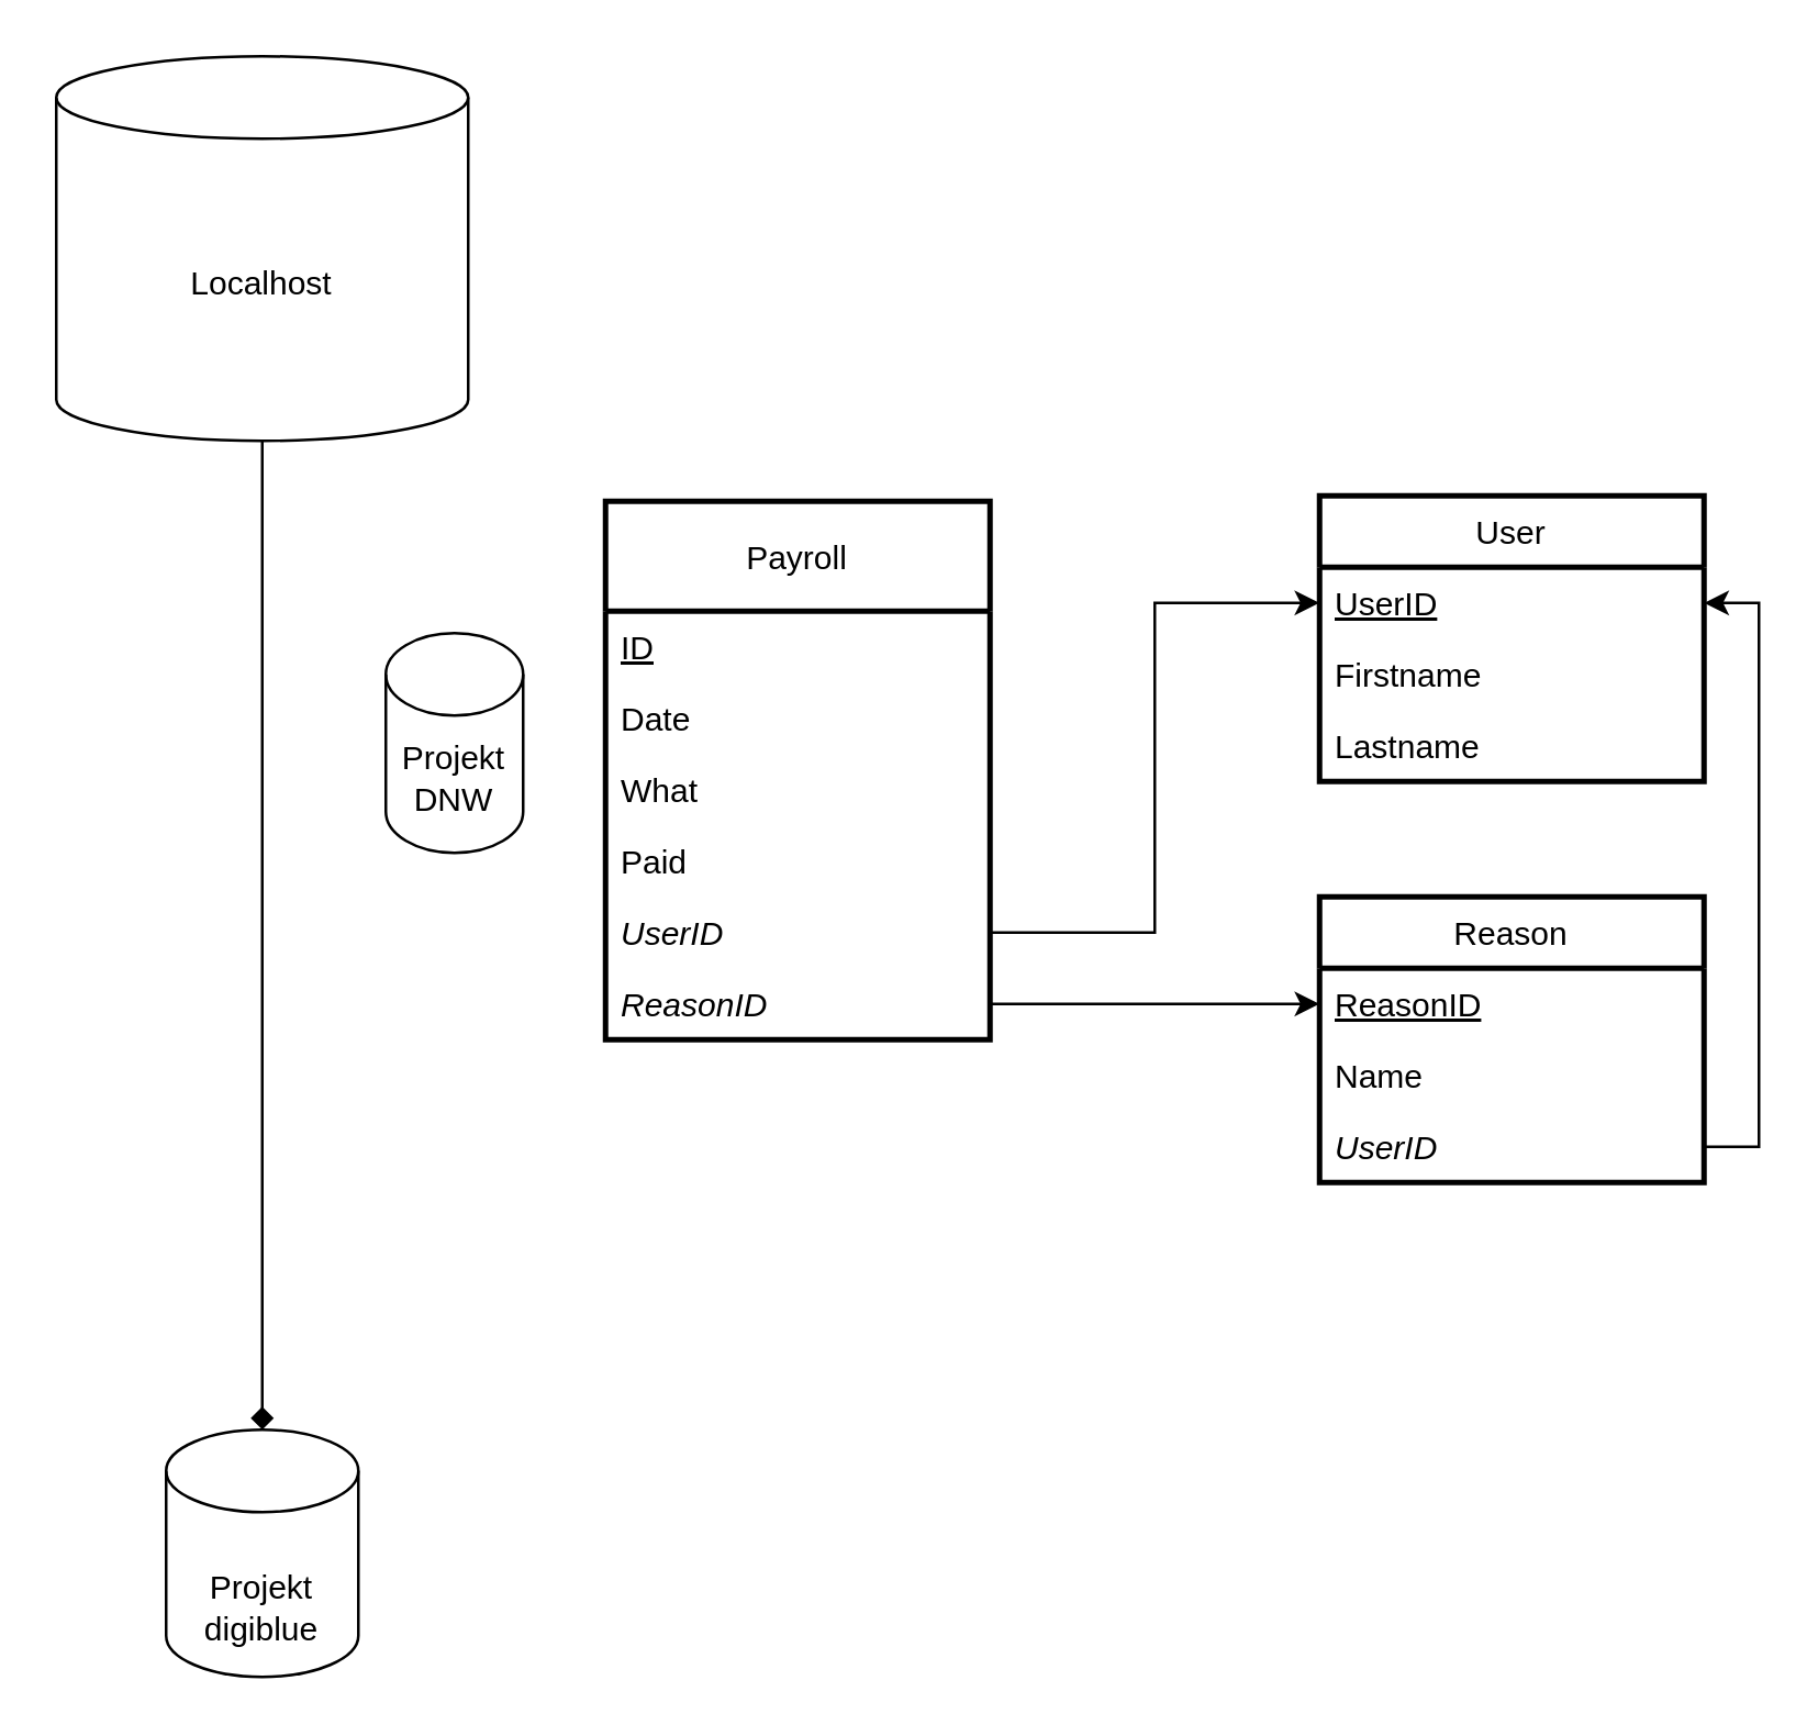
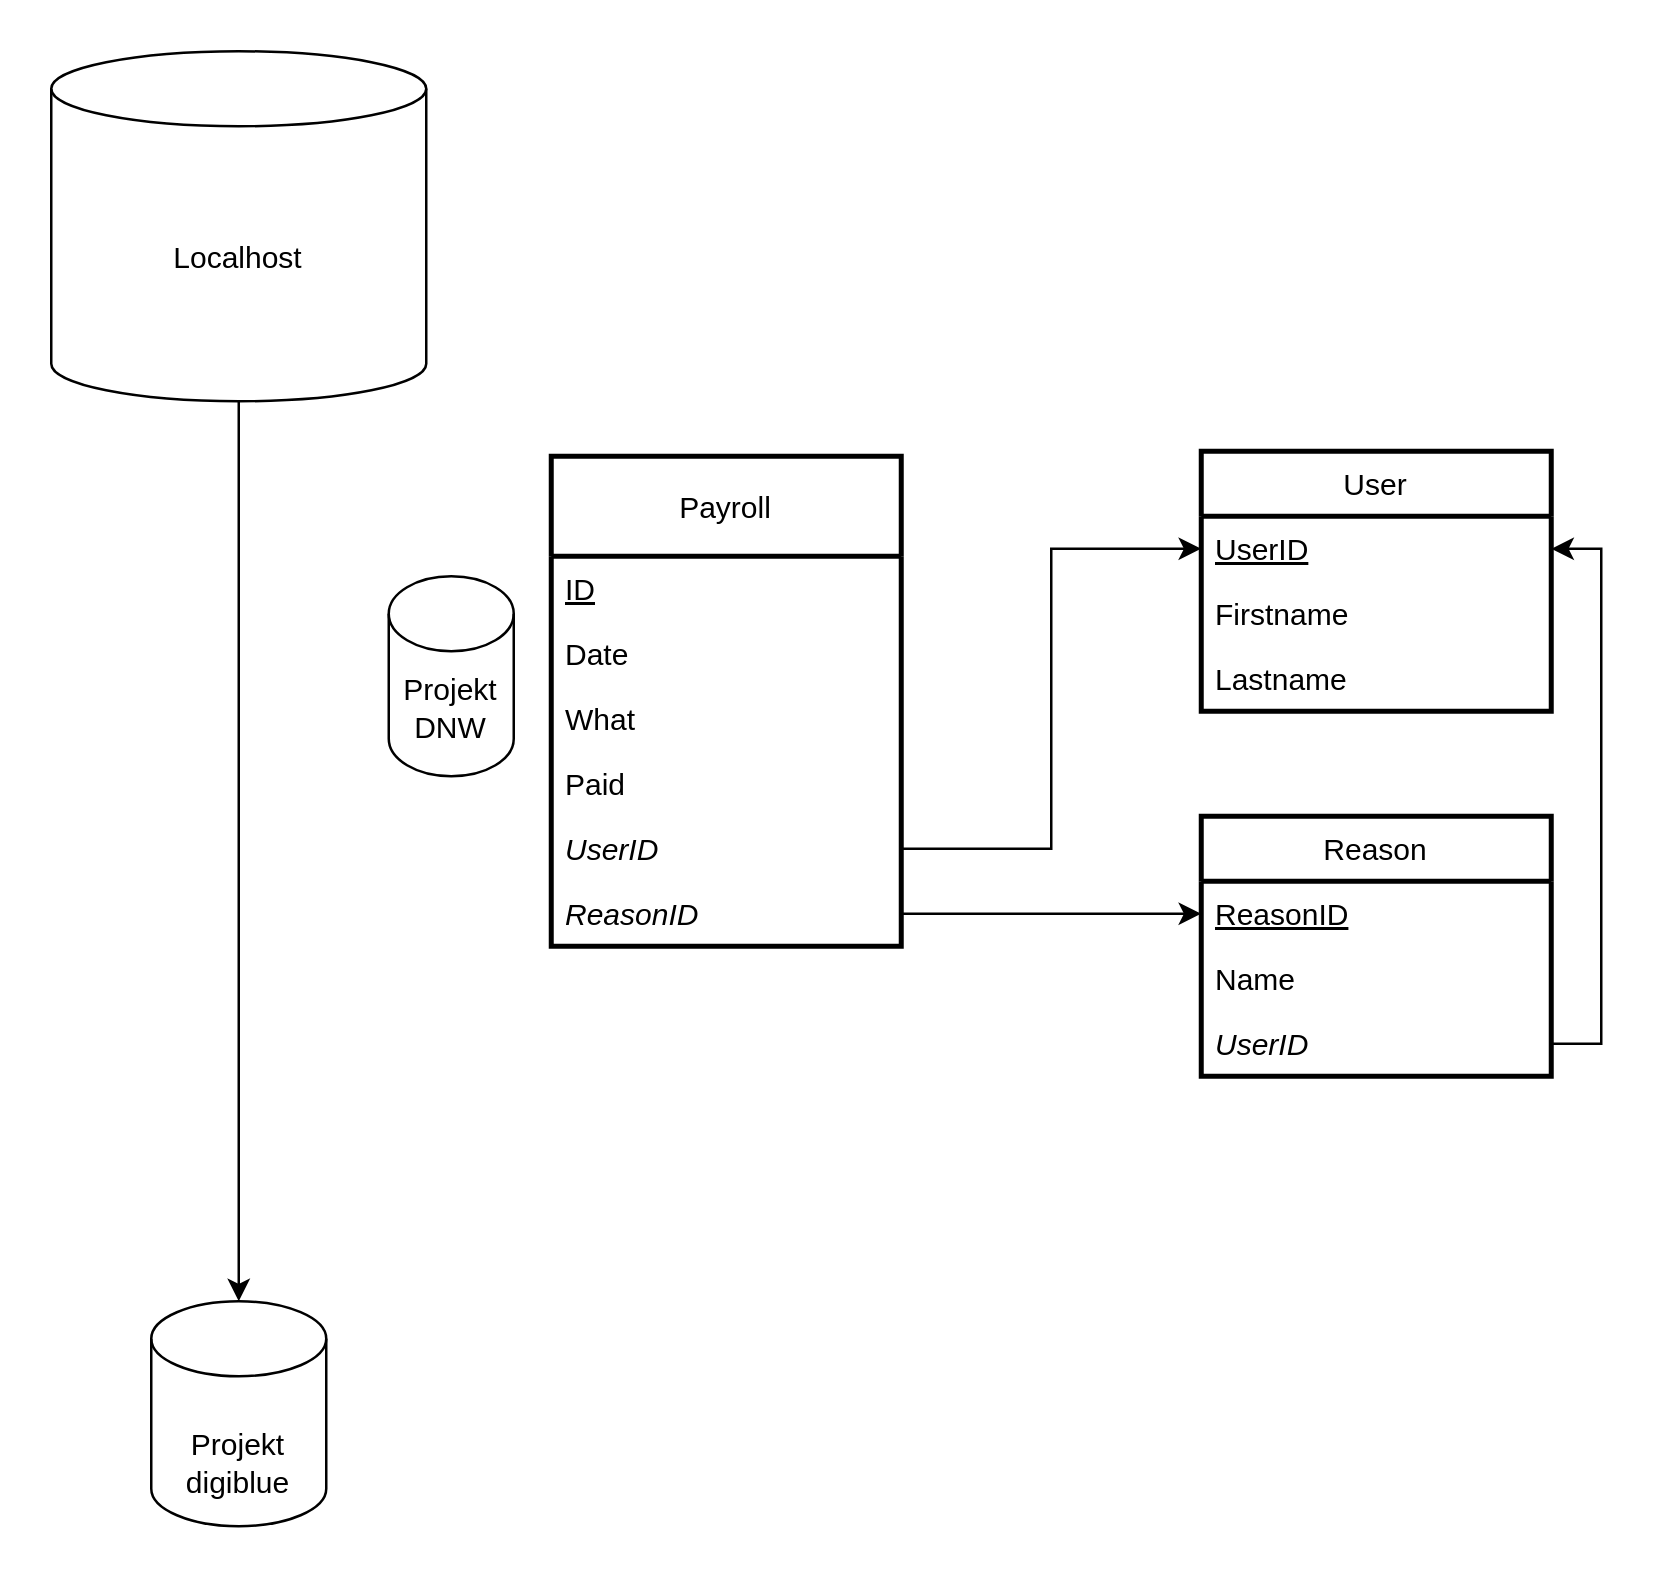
  <mxCell id="0" />
  <mxCell id="1" parent="0" />
- <mxCell id="2" value="" style="edgeStyle=orthogonalEdgeStyle;rounded=0;orthogonalLoop=1;jettySize=auto;html=1;endArrow=diamond;" edge="1" parent="1" source="3" target="23"><mxGeometry relative="1" as="geometry" /></mxCell>
+ <mxCell id="2" value="" style="edgeStyle=orthogonalEdgeStyle;rounded=0;orthogonalLoop=1;jettySize=auto;html=1;" edge="1" parent="1" source="3" target="23"><mxGeometry relative="1" as="geometry" /></mxCell>
  <mxCell id="3" value="Localhost" style="shape=cylinder3;whiteSpace=wrap;html=1;boundedLbl=1;backgroundOutline=1;size=15;" vertex="1" parent="1"><mxGeometry x="20" y="20" width="150" height="140" as="geometry" /></mxCell>
  <mxCell id="4" value="Payroll" style="swimlane;fontStyle=0;childLayout=stackLayout;horizontal=1;startSize=40;fillColor=none;horizontalStack=0;resizeParent=1;resizeParentMax=0;resizeLast=0;collapsible=1;marginBottom=0;strokeWidth=2;" vertex="1" parent="1"><mxGeometry x="220" y="182" width="140" height="196" as="geometry"><mxRectangle x="60" y="280" width="120" height="40" as="alternateBounds" /></mxGeometry></mxCell>
  <mxCell id="5" value="ID" style="text;strokeColor=none;fillColor=none;align=left;verticalAlign=top;spacingLeft=4;spacingRight=4;overflow=hidden;rotatable=0;points=[[0,0.5],[1,0.5]];portConstraint=eastwest;fontStyle=4" vertex="1" parent="4"><mxGeometry y="40" width="140" height="26" as="geometry" /></mxCell>
  <mxCell id="6" value="Date" style="text;strokeColor=none;fillColor=none;align=left;verticalAlign=top;spacingLeft=4;spacingRight=4;overflow=hidden;rotatable=0;points=[[0,0.5],[1,0.5]];portConstraint=eastwest;" vertex="1" parent="4"><mxGeometry y="66" width="140" height="26" as="geometry" /></mxCell>
  <mxCell id="7" value="What" style="text;strokeColor=none;fillColor=none;align=left;verticalAlign=top;spacingLeft=4;spacingRight=4;overflow=hidden;rotatable=0;points=[[0,0.5],[1,0.5]];portConstraint=eastwest;" vertex="1" parent="4"><mxGeometry y="92" width="140" height="26" as="geometry" /></mxCell>
  <mxCell id="8" value="Paid" style="text;strokeColor=none;fillColor=none;align=left;verticalAlign=top;spacingLeft=4;spacingRight=4;overflow=hidden;rotatable=0;points=[[0,0.5],[1,0.5]];portConstraint=eastwest;" vertex="1" parent="4"><mxGeometry y="118" width="140" height="26" as="geometry" /></mxCell>
  <mxCell id="9" value="UserID" style="text;strokeColor=none;fillColor=none;align=left;verticalAlign=top;spacingLeft=4;spacingRight=4;overflow=hidden;rotatable=0;points=[[0,0.5],[1,0.5]];portConstraint=eastwest;fontStyle=2" vertex="1" parent="4"><mxGeometry y="144" width="140" height="26" as="geometry" /></mxCell>
  <mxCell id="10" value="ReasonID" style="text;strokeColor=none;fillColor=none;align=left;verticalAlign=top;spacingLeft=4;spacingRight=4;overflow=hidden;rotatable=0;points=[[0,0.5],[1,0.5]];portConstraint=eastwest;fontStyle=2" vertex="1" parent="4"><mxGeometry y="170" width="140" height="26" as="geometry" /></mxCell>
  <mxCell id="11" value="User" style="swimlane;fontStyle=0;childLayout=stackLayout;horizontal=1;startSize=26;fillColor=none;horizontalStack=0;resizeParent=1;resizeParentMax=0;resizeLast=0;collapsible=1;marginBottom=0;strokeWidth=2;" vertex="1" parent="1"><mxGeometry x="480" y="180" width="140" height="104" as="geometry" /></mxCell>
  <mxCell id="12" value="UserID" style="text;strokeColor=none;fillColor=none;align=left;verticalAlign=top;spacingLeft=4;spacingRight=4;overflow=hidden;rotatable=0;points=[[0,0.5],[1,0.5]];portConstraint=eastwest;fontStyle=4" vertex="1" parent="11"><mxGeometry y="26" width="140" height="26" as="geometry" /></mxCell>
  <mxCell id="13" value="Firstname" style="text;strokeColor=none;fillColor=none;align=left;verticalAlign=top;spacingLeft=4;spacingRight=4;overflow=hidden;rotatable=0;points=[[0,0.5],[1,0.5]];portConstraint=eastwest;" vertex="1" parent="11"><mxGeometry y="52" width="140" height="26" as="geometry" /></mxCell>
  <mxCell id="14" value="Lastname" style="text;strokeColor=none;fillColor=none;align=left;verticalAlign=top;spacingLeft=4;spacingRight=4;overflow=hidden;rotatable=0;points=[[0,0.5],[1,0.5]];portConstraint=eastwest;" vertex="1" parent="11"><mxGeometry y="78" width="140" height="26" as="geometry" /></mxCell>
  <mxCell id="15" value="Reason" style="swimlane;fontStyle=0;childLayout=stackLayout;horizontal=1;startSize=26;fillColor=none;horizontalStack=0;resizeParent=1;resizeParentMax=0;resizeLast=0;collapsible=1;marginBottom=0;strokeWidth=2;" vertex="1" parent="1"><mxGeometry x="480" y="326" width="140" height="104" as="geometry" /></mxCell>
  <mxCell id="16" value="ReasonID" style="text;strokeColor=none;fillColor=none;align=left;verticalAlign=top;spacingLeft=4;spacingRight=4;overflow=hidden;rotatable=0;points=[[0,0.5],[1,0.5]];portConstraint=eastwest;fontStyle=4" vertex="1" parent="15"><mxGeometry y="26" width="140" height="26" as="geometry" /></mxCell>
  <mxCell id="17" value="Name" style="text;strokeColor=none;fillColor=none;align=left;verticalAlign=top;spacingLeft=4;spacingRight=4;overflow=hidden;rotatable=0;points=[[0,0.5],[1,0.5]];portConstraint=eastwest;" vertex="1" parent="15"><mxGeometry y="52" width="140" height="26" as="geometry" /></mxCell>
  <mxCell id="18" value="UserID" style="text;strokeColor=none;fillColor=none;align=left;verticalAlign=top;spacingLeft=4;spacingRight=4;overflow=hidden;rotatable=0;points=[[0,0.5],[1,0.5]];portConstraint=eastwest;fontStyle=2" vertex="1" parent="15"><mxGeometry y="78" width="140" height="26" as="geometry" /></mxCell>
  <mxCell id="19" style="edgeStyle=orthogonalEdgeStyle;rounded=0;orthogonalLoop=1;jettySize=auto;html=1;entryX=0;entryY=0.5;entryDx=0;entryDy=0;" edge="1" parent="1" source="9" target="12"><mxGeometry relative="1" as="geometry" /></mxCell>
  <mxCell id="20" style="edgeStyle=orthogonalEdgeStyle;rounded=0;orthogonalLoop=1;jettySize=auto;html=1;entryX=0;entryY=0.5;entryDx=0;entryDy=0;" edge="1" parent="1" source="10" target="16"><mxGeometry relative="1" as="geometry" /></mxCell>
  <mxCell id="21" style="edgeStyle=orthogonalEdgeStyle;rounded=0;orthogonalLoop=1;jettySize=auto;html=1;entryX=1;entryY=0.5;entryDx=0;entryDy=0;" edge="1" parent="1" source="18" target="12"><mxGeometry relative="1" as="geometry"><Array as="points"><mxPoint x="640" y="417" /><mxPoint x="640" y="219" /></Array></mxGeometry></mxCell>
- <mxCell id="22" value="Projekt&lt;br&gt;DNW" style="shape=cylinder3;whiteSpace=wrap;html=1;boundedLbl=1;backgroundOutline=1;size=15;" vertex="1" parent="1"><mxGeometry x="140" y="230" width="50" height="80" as="geometry" /></mxCell>
+ <mxCell id="22" value="Projekt&lt;br&gt;DNW" style="shape=cylinder3;whiteSpace=wrap;html=1;boundedLbl=1;backgroundOutline=1;size=15;" vertex="1" parent="1"><mxGeometry x="155" y="230" width="50" height="80" as="geometry" /></mxCell>
  <mxCell id="23" value="&lt;br&gt;Projekt&lt;br&gt;digiblue" style="shape=cylinder3;whiteSpace=wrap;html=1;boundedLbl=1;backgroundOutline=1;size=15;" vertex="1" parent="1"><mxGeometry x="60" y="520" width="70" height="90" as="geometry" /></mxCell>
